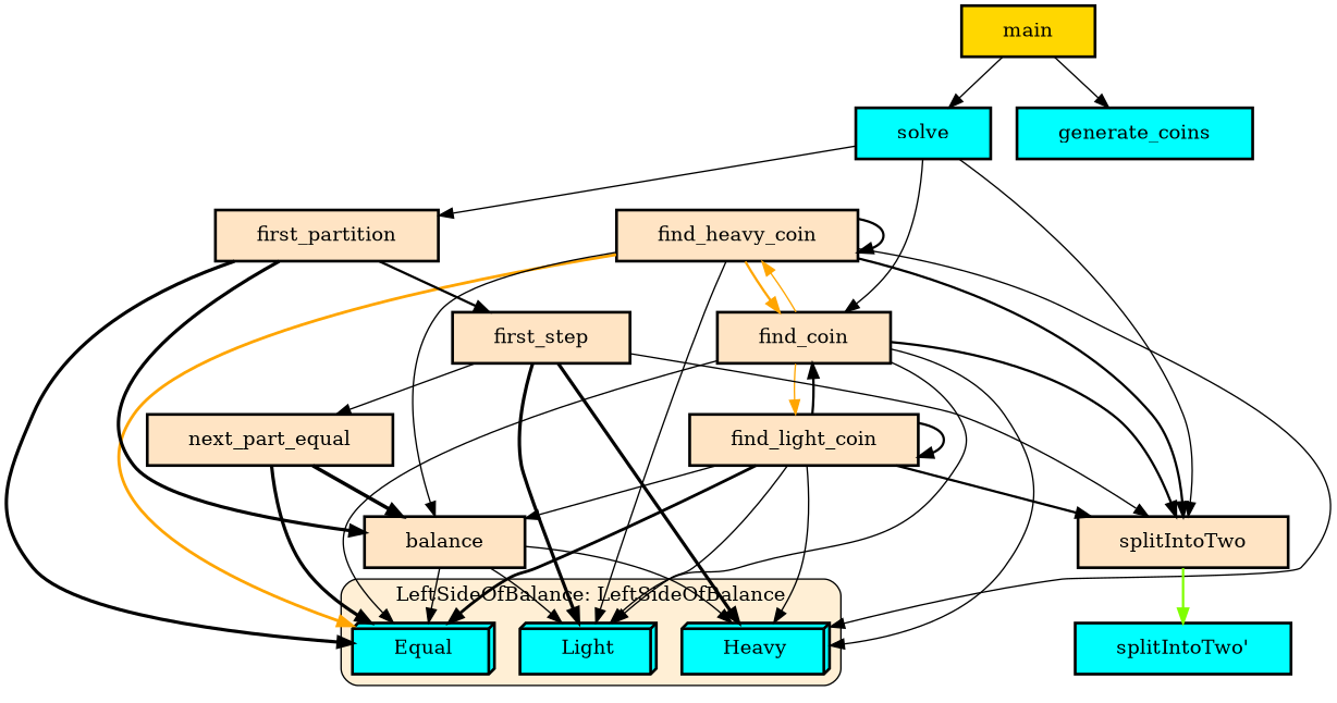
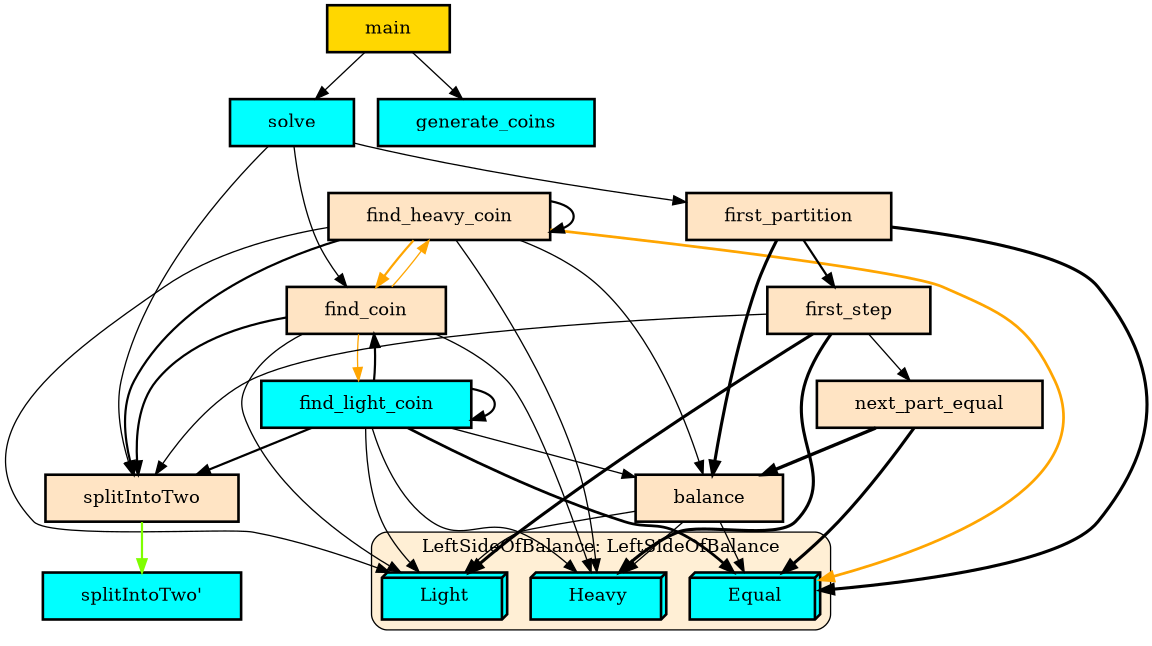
  digraph {
    node [fillcolor=bisque margin="0.4,0.1" shape=box style="filled,bold"]
    edge [color=black penwidth=1]
    n1 [fillcolor=cyan label=Equal shape=box3d]
    n2 [fillcolor=cyan label=Heavy shape=box3d]
    n3 [fillcolor=cyan label=Light shape=box3d]
    n4 [label=balance]
    n5 [label=find_coin]
    n6 [label=find_heavy_coin]
-   n7 [label=find_light_coin]
+   n7 [fillcolor=cyan label=find_light_coin]
    n8 [label=splitIntoTwo]
    n9 [fillcolor=cyan label="splitIntoTwo'"]
    n10 [label=first_partition]
    n11 [label=first_step]
    n12 [label=next_part_equal]
    n13 [fillcolor=cyan label=generate_coins]
    n14 [fillcolor=gold label=main]
    n15 [fillcolor=cyan label=solve]
    subgraph cluster_1 {
      fillcolor=papayawhip
      label="LeftSideOfBalance: LeftSideOfBalance"
      style="filled,rounded"
      n1
      n2
      n3
    }
    n4 -> n1
    n4 -> n2
    n4 -> n3
-   n5 -> n1
    n5 -> n2
    n5 -> n3
    n5 -> n6 [color=orange]
    n5 -> n7 [color=orange]
    n5 -> n8 [penwidth=1.6931471805599454]
    n6 -> n1 [color=orange penwidth=2.09861228866811]
    n6 -> n2
    n6 -> n3
    n6 -> n4
    n6 -> n5 [color=orange penwidth=1.6931471805599454]
    n6 -> n6 [penwidth=1.6931471805599454]
    n6 -> n8 [penwidth=1.6931471805599454]
    n7 -> n1 [penwidth=2.09861228866811]
    n7 -> n2
    n7 -> n3
    n7 -> n4
    n7 -> n5 [penwidth=1.6931471805599454]
    n7 -> n7 [penwidth=1.6931471805599454]
    n7 -> n8 [penwidth=1.6931471805599454]
    n8 -> n9 [color=chartreuse penwidth=1.6931471805599454]
    n10 -> n1 [penwidth=2.386294361119891]
    n10 -> n4 [penwidth=2.386294361119891]
    n10 -> n11 [penwidth=1.6931471805599454]
    n11 -> n2 [penwidth=2.386294361119891]
    n11 -> n3 [penwidth=2.386294361119891]
    n11 -> n8
    n11 -> n12
    n12 -> n1 [penwidth=2.386294361119891]
    n12 -> n4 [penwidth=2.6094379124341005]
    n14 -> n13
    n14 -> n15
    n15 -> n5
    n15 -> n8
    n15 -> n10
  }
